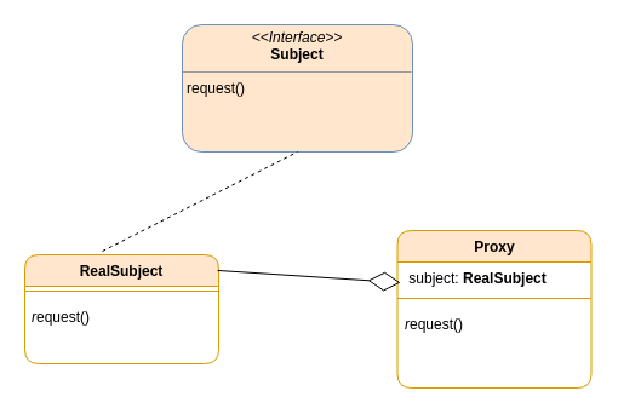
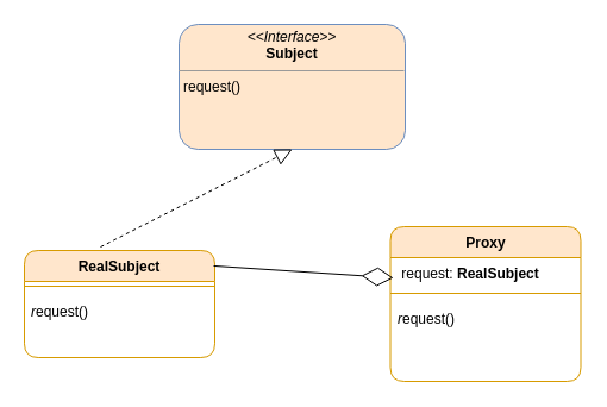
  <mxCell id="0" />
  <mxCell id="1" parent="0" />
  <mxCell id="2" value="Proxy" style="swimlane;fontStyle=1;align=center;verticalAlign=top;childLayout=stackLayout;horizontal=1;startSize=26;horizontalStack=0;resizeParent=1;resizeParentMax=0;resizeLast=0;collapsible=1;marginBottom=0;whiteSpace=wrap;html=1;swimlaneLine=1;rounded=1;fillColor=#ffe6cc;strokeColor=#d79b00;" parent="1" vertex="1"><mxGeometry x="327.5" y="190" width="160" height="130" as="geometry" /></mxCell>
- <mxCell id="3" value="&amp;nbsp;subject:&amp;nbsp;&lt;span style=&quot;font-weight: 700; text-align: center;&quot;&gt;RealSubject&lt;/span&gt;" style="text;strokeColor=none;fillColor=none;align=left;verticalAlign=top;spacingLeft=4;spacingRight=4;overflow=hidden;rotatable=0;points=[[0,0.5],[1,0.5]];portConstraint=eastwest;whiteSpace=wrap;html=1;" parent="2" vertex="1"><mxGeometry y="26" width="160" height="26" as="geometry" /></mxCell>
+ <mxCell id="3" value="&amp;nbsp;request:&amp;nbsp;&lt;span style=&quot;font-weight: 700; text-align: center;&quot;&gt;RealSubject&lt;/span&gt;" style="text;strokeColor=none;fillColor=none;align=left;verticalAlign=top;spacingLeft=4;spacingRight=4;overflow=hidden;rotatable=0;points=[[0,0.5],[1,0.5]];portConstraint=eastwest;whiteSpace=wrap;html=1;" parent="2" vertex="1"><mxGeometry y="26" width="160" height="26" as="geometry" /></mxCell>
  <mxCell id="4" value="" style="line;strokeWidth=1;fillColor=none;align=left;verticalAlign=middle;spacingTop=-1;spacingLeft=3;spacingRight=3;rotatable=0;labelPosition=right;points=[];portConstraint=eastwest;strokeColor=inherit;" parent="2" vertex="1"><mxGeometry y="52" width="160" height="8" as="geometry" /></mxCell>
  <mxCell id="5" value="&lt;p style=&quot;text-align: left; border-color: var(--border-color); margin: 4px 0px 0px;&quot;&gt;&lt;i&gt;r&lt;/i&gt;&lt;span style=&quot;background-color: initial;&quot;&gt;equest()&lt;/span&gt;&lt;/p&gt;" style="text;strokeColor=none;fillColor=none;align=left;verticalAlign=top;spacingLeft=4;spacingRight=4;overflow=hidden;rotatable=0;points=[[0,0.5],[1,0.5]];portConstraint=eastwest;whiteSpace=wrap;html=1;" parent="2" vertex="1"><mxGeometry y="60" width="160" height="70" as="geometry" /></mxCell>
  <mxCell id="6" value="&lt;p style=&quot;margin:0px;margin-top:4px;text-align:center;&quot;&gt;&lt;i&gt;&amp;lt;&amp;lt;Interface&amp;gt;&amp;gt;&lt;/i&gt;&lt;br&gt;&lt;b&gt;Subject&lt;/b&gt;&lt;/p&gt;&lt;hr size=&quot;1&quot;&gt;&lt;p style=&quot;margin:0px;margin-left:4px;&quot;&gt;request()&lt;/p&gt;" style="verticalAlign=top;align=left;overflow=fill;fontSize=12;fontFamily=Helvetica;html=1;whiteSpace=wrap;rounded=1;glass=0;shadow=0;fillColor=#ffe6cc;strokeColor=#6c8ebf;" parent="1" vertex="1"><mxGeometry x="150" y="20" width="190" height="105" as="geometry" /></mxCell>
  <mxCell id="7" value="RealSubject" style="swimlane;fontStyle=1;align=center;verticalAlign=top;childLayout=stackLayout;horizontal=1;startSize=26;horizontalStack=0;resizeParent=1;resizeParentMax=0;resizeLast=0;collapsible=1;marginBottom=0;whiteSpace=wrap;html=1;swimlaneLine=1;rounded=1;fillColor=#ffe6cc;strokeColor=#d79b00;" parent="1" vertex="1"><mxGeometry x="20" y="210" width="160" height="90" as="geometry" /></mxCell>
  <mxCell id="8" value="" style="line;strokeWidth=1;fillColor=none;align=left;verticalAlign=middle;spacingTop=-1;spacingLeft=3;spacingRight=3;rotatable=0;labelPosition=right;points=[];portConstraint=eastwest;strokeColor=inherit;" parent="7" vertex="1"><mxGeometry y="26" width="160" height="8" as="geometry" /></mxCell>
  <mxCell id="9" value="&lt;p style=&quot;text-align: left; border-color: var(--border-color); margin: 4px 0px 0px;&quot;&gt;&lt;i&gt;r&lt;/i&gt;&lt;span style=&quot;background-color: initial;&quot;&gt;equest()&lt;/span&gt;&lt;br&gt;&lt;/p&gt;" style="text;strokeColor=none;fillColor=none;align=left;verticalAlign=top;spacingLeft=4;spacingRight=4;overflow=hidden;rotatable=0;points=[[0,0.5],[1,0.5]];portConstraint=eastwest;whiteSpace=wrap;html=1;" parent="7" vertex="1"><mxGeometry y="34" width="160" height="56" as="geometry" /></mxCell>
  <mxCell id="10" value="" style="endArrow=diamondThin;endFill=0;endSize=24;html=1;rounded=0;exitX=0.994;exitY=0.144;exitDx=0;exitDy=0;exitPerimeter=0;" parent="1" source="7" edge="1"><mxGeometry width="160" relative="1" as="geometry"><mxPoint x="20" y="263.75" as="sourcePoint" /><mxPoint x="330" y="233" as="targetPoint" /></mxGeometry></mxCell>
- <mxCell id="11" value="" style="endArrow=none;dashed=1;endFill=0;endSize=12;html=1;rounded=0;entryX=0.5;entryY=1;entryDx=0;entryDy=0;exitX=0.4;exitY=-0.033;exitDx=0;exitDy=0;exitPerimeter=0;" parent="1" target="6" edge="1" source="7"><mxGeometry width="160" relative="1" as="geometry"><mxPoint x="-190" y="207" as="sourcePoint" /><mxPoint x="-30" y="207" as="targetPoint" /></mxGeometry></mxCell>
+ <mxCell id="11" value="" style="endArrow=block;dashed=1;endFill=0;endSize=12;html=1;rounded=0;entryX=0.5;entryY=1;entryDx=0;entryDy=0;exitX=0.4;exitY=-0.033;exitDx=0;exitDy=0;exitPerimeter=0;" parent="1" target="6" edge="1" source="7"><mxGeometry width="160" relative="1" as="geometry"><mxPoint x="-190" y="207" as="sourcePoint" /><mxPoint x="-30" y="207" as="targetPoint" /></mxGeometry></mxCell>
